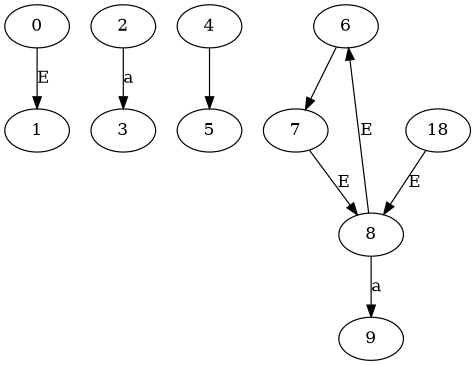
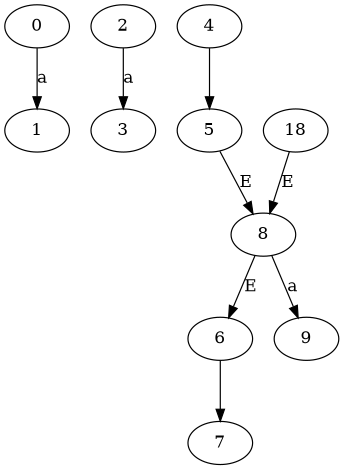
  digraph {
    0
    1
    2
    3
    4
    5
    6
    7
    8
    9
    n11 [label=18]
-   0 -> 1 [label=E]
+   0 -> 1 [label=a]
    2 -> 3 [label=a]
    4 -> 5 [label=" "]
    6 -> 7 [label=" "]
-   7 -> 8 [label=E]
+   5 -> 8 [label=E]
    8 -> 6 [label=E]
    8 -> 9 [label=a]
    n11 -> 8 [label=E]
  }
